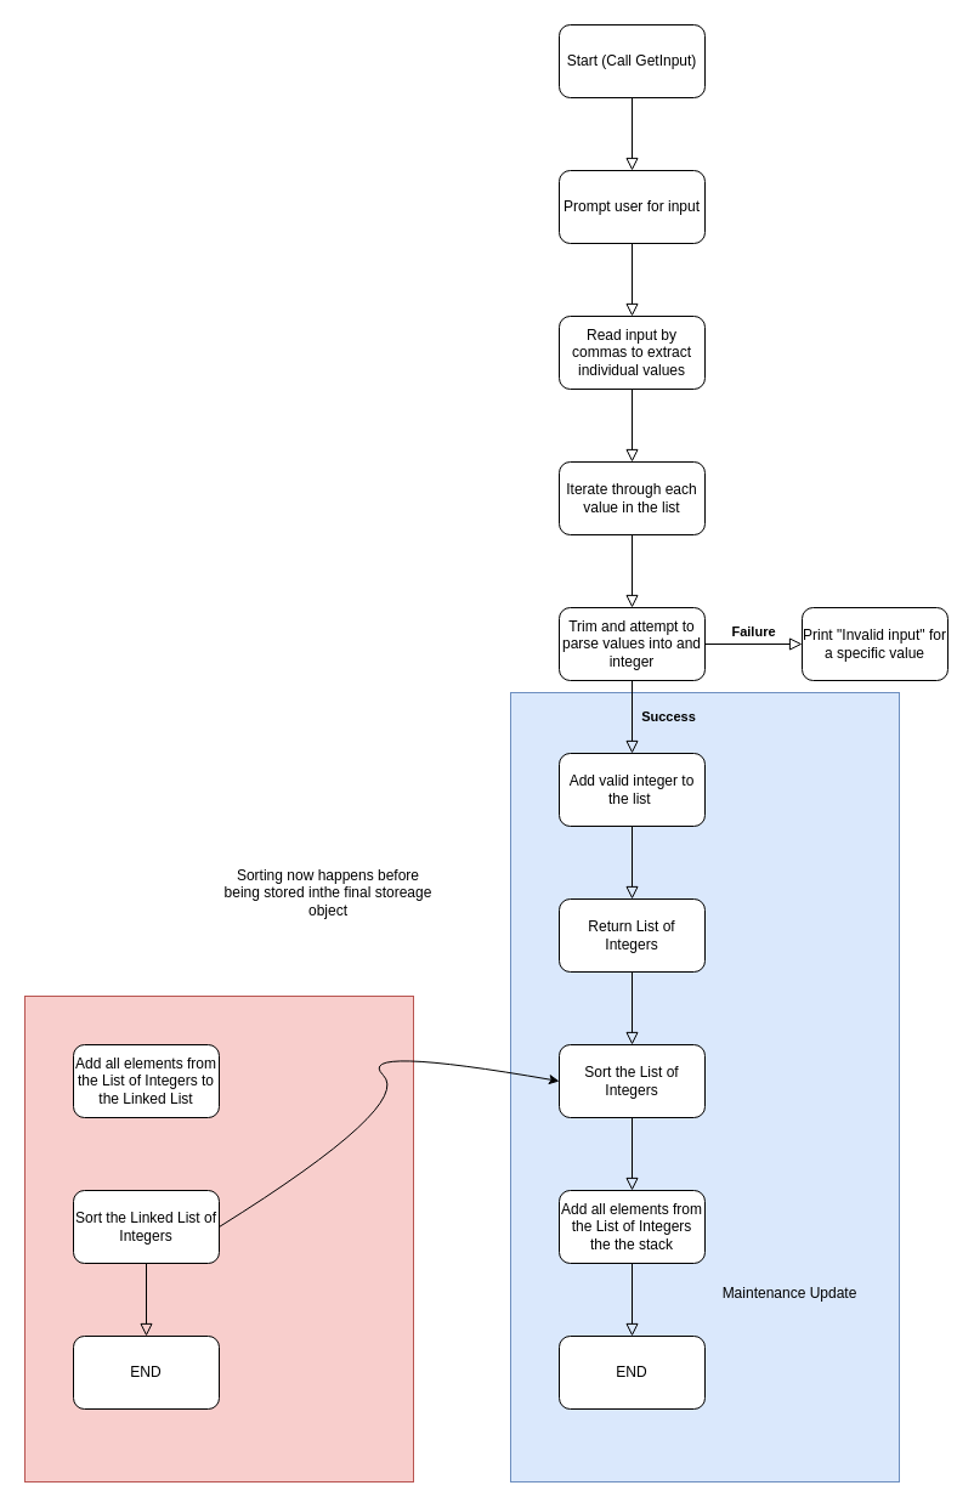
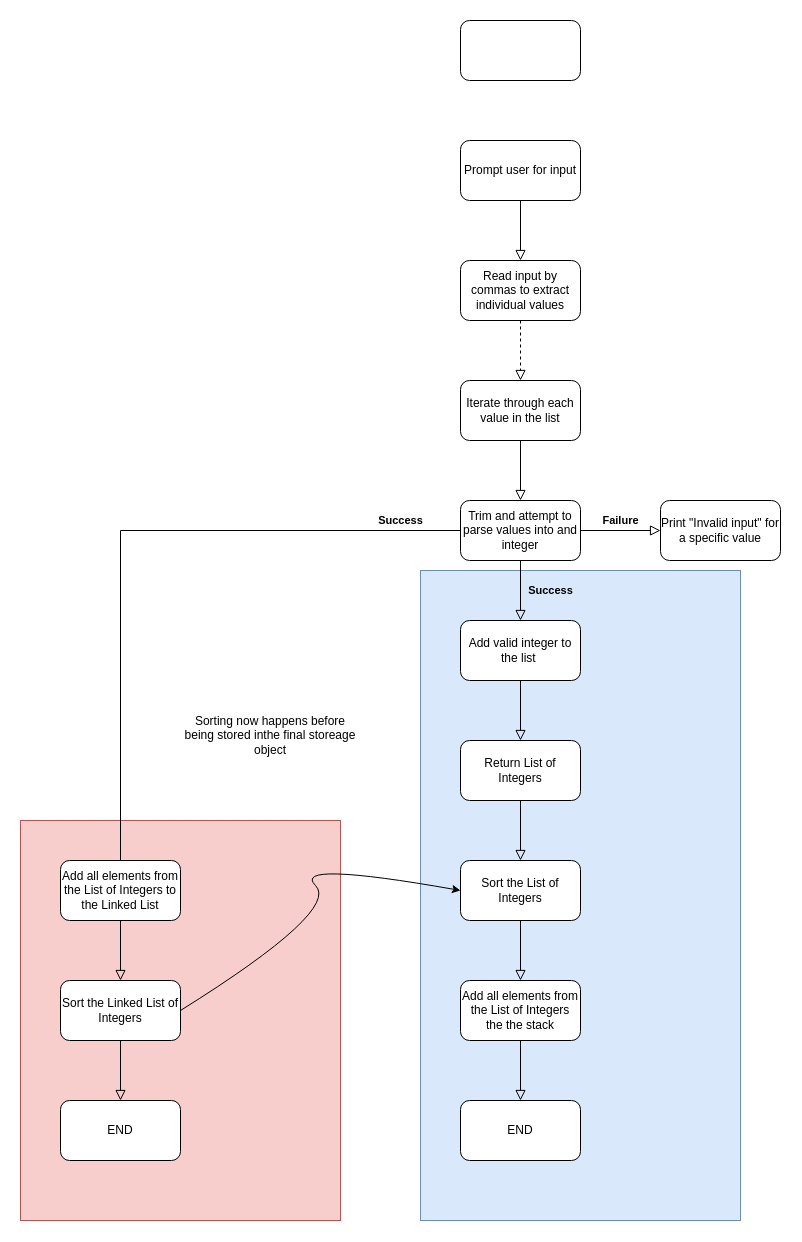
  <mxCell id="0" />
  <mxCell id="1" parent="0" />
  <mxCell id="2" value="" style="rounded=0;whiteSpace=wrap;html=1;fillColor=#dae8fc;strokeColor=#6c8ebf;" vertex="1" parent="1"><mxGeometry x="420" y="570" width="320" height="650" as="geometry" /></mxCell>
  <mxCell id="3" value="" style="rounded=1;whiteSpace=wrap;html=1;" vertex="1" parent="1"><mxGeometry x="460" y="20" width="120" height="60" as="geometry" /></mxCell>
- <mxCell id="4" value="Start (Call GetInput)" style="text;html=1;align=center;verticalAlign=middle;whiteSpace=wrap;rounded=0;" vertex="1" parent="1"><mxGeometry x="460" y="20" width="120" height="60" as="geometry" /></mxCell>
  <mxCell id="5" value="" style="rounded=1;whiteSpace=wrap;html=1;" vertex="1" parent="1"><mxGeometry x="460" y="140" width="120" height="60" as="geometry" /></mxCell>
  <mxCell id="6" value="Prompt user for input" style="text;html=1;align=center;verticalAlign=middle;whiteSpace=wrap;rounded=0;" vertex="1" parent="1"><mxGeometry x="460" y="140" width="120" height="60" as="geometry" /></mxCell>
  <mxCell id="7" value="" style="rounded=1;whiteSpace=wrap;html=1;" vertex="1" parent="1"><mxGeometry x="460" y="260" width="120" height="60" as="geometry" /></mxCell>
  <mxCell id="8" value="Read input by commas to extract individual values" style="text;html=1;align=center;verticalAlign=middle;whiteSpace=wrap;rounded=0;" vertex="1" parent="1"><mxGeometry x="460" y="260" width="120" height="60" as="geometry" /></mxCell>
  <mxCell id="9" value="" style="rounded=1;whiteSpace=wrap;html=1;" vertex="1" parent="1"><mxGeometry x="460" y="380" width="120" height="60" as="geometry" /></mxCell>
  <mxCell id="10" value="Iterate through each value in the list" style="text;html=1;align=center;verticalAlign=middle;whiteSpace=wrap;rounded=0;" vertex="1" parent="1"><mxGeometry x="460" y="380" width="120" height="60" as="geometry" /></mxCell>
  <mxCell id="11" value="" style="rounded=1;whiteSpace=wrap;html=1;" vertex="1" parent="1"><mxGeometry x="460" y="500" width="120" height="60" as="geometry" /></mxCell>
  <mxCell id="12" value="Trim and attempt to parse values into and integer" style="text;html=1;align=center;verticalAlign=middle;whiteSpace=wrap;rounded=0;" vertex="1" parent="1"><mxGeometry x="460" y="500" width="120" height="60" as="geometry" /></mxCell>
  <mxCell id="13" value="" style="rounded=1;whiteSpace=wrap;html=1;" vertex="1" parent="1"><mxGeometry x="460" y="620" width="120" height="60" as="geometry" /></mxCell>
  <mxCell id="14" value="Add valid integer to the list&amp;nbsp;" style="text;html=1;align=center;verticalAlign=middle;whiteSpace=wrap;rounded=0;" vertex="1" parent="1"><mxGeometry x="460" y="620" width="120" height="60" as="geometry" /></mxCell>
  <mxCell id="15" value="" style="rounded=1;whiteSpace=wrap;html=1;" vertex="1" parent="1"><mxGeometry x="660" y="500" width="120" height="60" as="geometry" /></mxCell>
  <mxCell id="16" value="Print &quot;Invalid input&quot; for a specific value" style="text;html=1;align=center;verticalAlign=middle;whiteSpace=wrap;rounded=0;" vertex="1" parent="1"><mxGeometry x="660" y="500" width="120" height="60" as="geometry" /></mxCell>
  <mxCell id="17" value="" style="rounded=1;whiteSpace=wrap;html=1;" vertex="1" parent="1"><mxGeometry x="460" y="740" width="120" height="60" as="geometry" /></mxCell>
  <mxCell id="18" value="Return List of Integers" style="text;html=1;align=center;verticalAlign=middle;whiteSpace=wrap;rounded=0;" vertex="1" parent="1"><mxGeometry x="460" y="740" width="120" height="60" as="geometry" /></mxCell>
- <mxCell id="19" value="" style="rounded=0;html=1;jettySize=auto;orthogonalLoop=1;fontSize=11;endArrow=block;endFill=0;endSize=8;strokeWidth=1;shadow=0;labelBackgroundColor=none;edgeStyle=orthogonalEdgeStyle;entryX=0.5;entryY=0;entryDx=0;entryDy=0;exitX=0.5;exitY=1;exitDx=0;exitDy=0;" edge="1" parent="1" source="4" target="6"><mxGeometry relative="1" as="geometry"><mxPoint x="519.5" y="100" as="sourcePoint" /><mxPoint x="520" y="130" as="targetPoint" /><Array as="points" /></mxGeometry></mxCell>
  <mxCell id="20" value="" style="rounded=0;html=1;jettySize=auto;orthogonalLoop=1;fontSize=11;endArrow=block;endFill=0;endSize=8;strokeWidth=1;shadow=0;labelBackgroundColor=none;edgeStyle=orthogonalEdgeStyle;exitX=0.5;exitY=1;exitDx=0;exitDy=0;" edge="1" parent="1" source="6" target="8"><mxGeometry relative="1" as="geometry"><mxPoint x="530" y="90" as="sourcePoint" /><mxPoint x="530" y="150" as="targetPoint" /><Array as="points" /></mxGeometry></mxCell>
- <mxCell id="21" value="" style="rounded=0;html=1;jettySize=auto;orthogonalLoop=1;fontSize=11;endArrow=block;endFill=0;endSize=8;strokeWidth=1;shadow=0;labelBackgroundColor=none;edgeStyle=orthogonalEdgeStyle;" edge="1" parent="1" source="8" target="10"><mxGeometry relative="1" as="geometry"><mxPoint x="520" y="320" as="sourcePoint" /><mxPoint x="530" y="270" as="targetPoint" /><Array as="points" /></mxGeometry></mxCell>
+ <mxCell id="21" value="" style="rounded=0;html=1;jettySize=auto;orthogonalLoop=1;fontSize=11;endArrow=block;endFill=0;endSize=8;strokeWidth=1;shadow=0;labelBackgroundColor=none;edgeStyle=orthogonalEdgeStyle;dashed=1;" edge="1" parent="1" source="8" target="10"><mxGeometry relative="1" as="geometry"><mxPoint x="520" y="320" as="sourcePoint" /><mxPoint x="530" y="270" as="targetPoint" /><Array as="points" /></mxGeometry></mxCell>
  <mxCell id="22" value="" style="rounded=0;html=1;jettySize=auto;orthogonalLoop=1;fontSize=11;endArrow=block;endFill=0;endSize=8;strokeWidth=1;shadow=0;labelBackgroundColor=none;edgeStyle=orthogonalEdgeStyle;" edge="1" parent="1" source="10" target="12"><mxGeometry relative="1" as="geometry"><mxPoint x="520" y="450" as="sourcePoint" /><mxPoint x="530" y="390" as="targetPoint" /><Array as="points" /></mxGeometry></mxCell>
  <mxCell id="23" value="&lt;b&gt;Success&lt;/b&gt;" style="rounded=0;html=1;jettySize=auto;orthogonalLoop=1;fontSize=11;endArrow=block;endFill=0;endSize=8;strokeWidth=1;shadow=0;labelBackgroundColor=none;edgeStyle=orthogonalEdgeStyle;" edge="1" parent="1" source="12" target="14"><mxGeometry y="30" relative="1" as="geometry"><mxPoint x="530" y="450" as="sourcePoint" /><mxPoint x="530" y="510" as="targetPoint" /><Array as="points" /><mxPoint as="offset" /></mxGeometry></mxCell>
  <mxCell id="24" value="" style="rounded=0;html=1;jettySize=auto;orthogonalLoop=1;fontSize=11;endArrow=block;endFill=0;endSize=8;strokeWidth=1;shadow=0;labelBackgroundColor=none;edgeStyle=orthogonalEdgeStyle;entryX=0.5;entryY=0;entryDx=0;entryDy=0;" edge="1" parent="1" source="14" target="18"><mxGeometry relative="1" as="geometry"><mxPoint x="530" y="570" as="sourcePoint" /><mxPoint x="530" y="630" as="targetPoint" /><Array as="points" /></mxGeometry></mxCell>
  <mxCell id="25" value="Failure" style="rounded=0;html=1;jettySize=auto;orthogonalLoop=1;fontSize=11;endArrow=block;endFill=0;endSize=8;strokeWidth=1;shadow=0;labelBackgroundColor=none;edgeStyle=orthogonalEdgeStyle;entryX=0;entryY=0.5;entryDx=0;entryDy=0;exitX=1;exitY=0.5;exitDx=0;exitDy=0;fontStyle=1" edge="1" parent="1" source="12" target="16"><mxGeometry y="10" relative="1" as="geometry"><mxPoint x="530" y="570" as="sourcePoint" /><mxPoint x="530" y="630" as="targetPoint" /><Array as="points" /><mxPoint as="offset" /></mxGeometry></mxCell>
  <mxCell id="26" value="" style="rounded=1;whiteSpace=wrap;html=1;" vertex="1" parent="1"><mxGeometry x="460" y="860" width="120" height="60" as="geometry" /></mxCell>
  <mxCell id="27" value="Sort the List of Integers" style="text;html=1;align=center;verticalAlign=middle;whiteSpace=wrap;rounded=0;" vertex="1" parent="1"><mxGeometry x="460" y="860" width="120" height="60" as="geometry" /></mxCell>
  <mxCell id="28" value="" style="rounded=1;whiteSpace=wrap;html=1;" vertex="1" parent="1"><mxGeometry x="460" y="980" width="120" height="60" as="geometry" /></mxCell>
  <mxCell id="29" value="Add all elements from the List of Integers the the stack" style="text;html=1;align=center;verticalAlign=middle;whiteSpace=wrap;rounded=0;" vertex="1" parent="1"><mxGeometry x="460" y="980" width="120" height="60" as="geometry" /></mxCell>
  <mxCell id="30" value="" style="rounded=0;html=1;jettySize=auto;orthogonalLoop=1;fontSize=11;endArrow=block;endFill=0;endSize=8;strokeWidth=1;shadow=0;labelBackgroundColor=none;edgeStyle=orthogonalEdgeStyle;entryX=0.5;entryY=0;entryDx=0;entryDy=0;" edge="1" parent="1" source="18" target="27"><mxGeometry relative="1" as="geometry"><mxPoint x="530" y="690" as="sourcePoint" /><mxPoint x="530" y="750" as="targetPoint" /><Array as="points" /></mxGeometry></mxCell>
  <mxCell id="31" value="" style="rounded=0;html=1;jettySize=auto;orthogonalLoop=1;fontSize=11;endArrow=block;endFill=0;endSize=8;strokeWidth=1;shadow=0;labelBackgroundColor=none;edgeStyle=orthogonalEdgeStyle;" edge="1" parent="1" source="27" target="29"><mxGeometry relative="1" as="geometry"><mxPoint x="530" y="810" as="sourcePoint" /><mxPoint x="530" y="870" as="targetPoint" /><Array as="points" /></mxGeometry></mxCell>
  <mxCell id="32" value="" style="rounded=1;whiteSpace=wrap;html=1;" vertex="1" parent="1"><mxGeometry x="460" y="1100" width="120" height="60" as="geometry" /></mxCell>
  <mxCell id="33" value="END" style="text;html=1;align=center;verticalAlign=middle;whiteSpace=wrap;rounded=0;" vertex="1" parent="1"><mxGeometry x="460" y="1100" width="120" height="60" as="geometry" /></mxCell>
  <mxCell id="34" value="" style="rounded=0;html=1;jettySize=auto;orthogonalLoop=1;fontSize=11;endArrow=block;endFill=0;endSize=8;strokeWidth=1;shadow=0;labelBackgroundColor=none;edgeStyle=orthogonalEdgeStyle;entryX=0.5;entryY=0;entryDx=0;entryDy=0;" edge="1" parent="1" source="29" target="33"><mxGeometry relative="1" as="geometry"><mxPoint x="530" y="930" as="sourcePoint" /><mxPoint x="530" y="990" as="targetPoint" /><Array as="points" /></mxGeometry></mxCell>
- <mxCell id="35" value="Maintenance Update" style="text;html=1;align=center;verticalAlign=middle;whiteSpace=wrap;rounded=0;" vertex="1" parent="1"><mxGeometry x="560" y="1050" width="180" height="30" as="geometry" /></mxCell>
  <mxCell id="36" value="" style="rounded=0;whiteSpace=wrap;html=1;fillColor=#f8cecc;strokeColor=#b85450;" vertex="1" parent="1"><mxGeometry x="20" y="820" width="320" height="400" as="geometry" /></mxCell>
  <mxCell id="37" value="" style="rounded=1;whiteSpace=wrap;html=1;" vertex="1" parent="1"><mxGeometry x="60" y="980" width="120" height="60" as="geometry" /></mxCell>
  <mxCell id="38" value="Sort the Linked List of Integers" style="text;html=1;align=center;verticalAlign=middle;whiteSpace=wrap;rounded=0;" vertex="1" parent="1"><mxGeometry x="60" y="980" width="120" height="60" as="geometry" /></mxCell>
+ <mxCell id="39" value="&lt;meta charset=&quot;utf-8&quot;&gt;&lt;b style=&quot;forced-color-adjust: none; color: rgb(0, 0, 0); font-family: Helvetica; font-size: 11px; font-style: normal; font-variant-ligatures: normal; font-variant-caps: normal; letter-spacing: normal; orphans: 2; text-align: center; text-indent: 0px; text-transform: none; widows: 2; word-spacing: 0px; -webkit-text-stroke-width: 0px; white-space: nowrap; background-color: rgb(251, 251, 251); text-decoration-thickness: initial; text-decoration-style: initial; text-decoration-color: initial;&quot;&gt;Success&lt;/b&gt;" style="rounded=0;html=1;jettySize=auto;orthogonalLoop=1;fontSize=11;endArrow=block;endFill=0;endSize=8;strokeWidth=1;shadow=0;labelBackgroundColor=none;edgeStyle=orthogonalEdgeStyle;exitX=0;exitY=0.5;exitDx=0;exitDy=0;" edge="1" parent="1" target="38" source="12"><mxGeometry x="-0.848" y="-10" relative="1" as="geometry"><mxPoint x="120" y="920" as="sourcePoint" /><mxPoint x="130" y="870" as="targetPoint" /><Array as="points" /><mxPoint as="offset" /></mxGeometry></mxCell>
  <mxCell id="40" value="" style="rounded=1;whiteSpace=wrap;html=1;" vertex="1" parent="1"><mxGeometry x="60" y="1100" width="120" height="60" as="geometry" /></mxCell>
  <mxCell id="41" value="END" style="text;html=1;align=center;verticalAlign=middle;whiteSpace=wrap;rounded=0;" vertex="1" parent="1"><mxGeometry x="60" y="1100" width="120" height="60" as="geometry" /></mxCell>
  <mxCell id="42" value="" style="rounded=0;html=1;jettySize=auto;orthogonalLoop=1;fontSize=11;endArrow=block;endFill=0;endSize=8;strokeWidth=1;shadow=0;labelBackgroundColor=none;edgeStyle=orthogonalEdgeStyle;entryX=0.5;entryY=0;entryDx=0;entryDy=0;" edge="1" parent="1" source="38" target="41"><mxGeometry relative="1" as="geometry"><mxPoint x="130" y="930" as="sourcePoint" /><mxPoint x="130" y="990" as="targetPoint" /><Array as="points" /></mxGeometry></mxCell>
  <mxCell id="43" value="" style="rounded=1;whiteSpace=wrap;html=1;" vertex="1" parent="1"><mxGeometry x="60" y="860" width="120" height="60" as="geometry" /></mxCell>
  <mxCell id="44" value="Add all elements from the List of Integers to the Linked List" style="text;html=1;align=center;verticalAlign=middle;whiteSpace=wrap;rounded=0;" vertex="1" parent="1"><mxGeometry x="60" y="860" width="120" height="60" as="geometry" /></mxCell>
  <mxCell id="45" value="" style="curved=1;endArrow=classic;html=1;rounded=0;entryX=0;entryY=0.5;entryDx=0;entryDy=0;exitX=1;exitY=0.5;exitDx=0;exitDy=0;" edge="1" parent="1" source="38" target="27"><mxGeometry width="50" height="50" relative="1" as="geometry"><mxPoint x="290" y="910" as="sourcePoint" /><mxPoint x="340" y="860" as="targetPoint" /><Array as="points"><mxPoint x="340" y="910" /><mxPoint x="290" y="860" /></Array></mxGeometry></mxCell>
  <mxCell id="46" value="Sorting now happens before being stored inthe final storeage object" style="text;html=1;align=center;verticalAlign=middle;whiteSpace=wrap;rounded=0;" vertex="1" parent="1"><mxGeometry x="180" y="700" width="180" height="70" as="geometry" /></mxCell>
